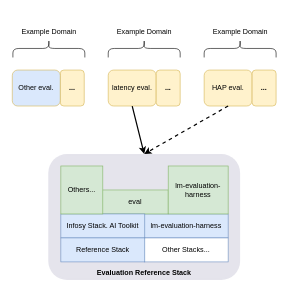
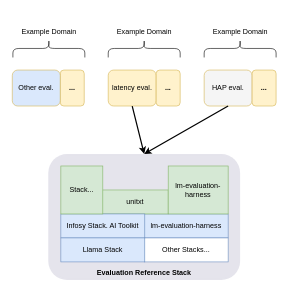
  <mxCell id="0" />
  <mxCell id="1" parent="0" />
- <mxCell id="2" value="HAP eval." style="rounded=1;whiteSpace=wrap;html=1;fillColor=#fff2cc;strokeColor=#d6b656;" parent="1" vertex="1"><mxGeometry x="340" y="116" width="80" height="60" as="geometry" /></mxCell>
+ <mxCell id="2" value="HAP eval." style="rounded=1;whiteSpace=wrap;html=1;fillColor=#f5f5f5;strokeColor=#d6b656;" parent="1" vertex="1"><mxGeometry x="340" y="116" width="80" height="60" as="geometry" /></mxCell>
  <mxCell id="3" value="&lt;b&gt;...&lt;/b&gt;" style="rounded=1;whiteSpace=wrap;html=1;fillColor=#fff2cc;strokeColor=#d6b656;" parent="1" vertex="1"><mxGeometry x="420" y="116" width="40" height="60" as="geometry" /></mxCell>
  <mxCell id="4" value="latency eval.&lt;span style=&quot;color: rgba(0, 0, 0, 0); font-family: monospace; font-size: 0px; text-align: start; text-wrap: nowrap;&quot;&gt;%3CmxGraphModel%3E%3Croot%3E%3CmxCell%20id%3D%220%22%2F%3E%3CmxCell%20id%3D%221%22%20parent%3D%220%22%2F%3E%3CmxCell%20id%3D%222%22%20value%3D%22HAP%20eval.%22%20style%3D%22rounded%3D1%3BwhiteSpace%3Dwrap%3Bhtml%3D1%3BfillColor%3D%23fff2cc%3BstrokeColor%3D%23d6b656%3B%22%20vertex%3D%221%22%20parent%3D%221%22%3E%3CmxGeometry%20x%3D%22360%22%20y%3D%22340%22%20width%3D%2280%22%20height%3D%2260%22%20as%3D%22geometry%22%2F%3E%3C%2FmxCell%3E%3CmxCell%20id%3D%223%22%20value%3D%22%26lt%3Bb%26gt%3B...%26lt%3B%2Fb%26gt%3B%22%20style%3D%22rounded%3D1%3BwhiteSpace%3Dwrap%3Bhtml%3D1%3BfillColor%3D%23fff2cc%3BstrokeColor%3D%23d6b656%3B%22%20vertex%3D%221%22%20parent%3D%221%22%3E%3CmxGeometry%20x%3D%22440%22%20y%3D%22340%22%20width%3D%2240%22%20height%3D%2260%22%20as%3D%22geometry%22%2F%3E%3C%2FmxCell%3E%3C%2Froot%3E%3C%2FmxGraphModel%3E&lt;/span&gt;" style="rounded=1;whiteSpace=wrap;html=1;fillColor=#fff2cc;strokeColor=#d6b656;" parent="1" vertex="1"><mxGeometry x="180" y="116" width="80" height="60" as="geometry" /></mxCell>
  <mxCell id="5" value="&lt;b&gt;...&lt;/b&gt;" style="rounded=1;whiteSpace=wrap;html=1;fillColor=#fff2cc;strokeColor=#d6b656;" parent="1" vertex="1"><mxGeometry x="260" y="116" width="40" height="60" as="geometry" /></mxCell>
  <mxCell id="6" value="&lt;b&gt;...&lt;/b&gt;" style="rounded=1;whiteSpace=wrap;html=1;fillColor=#fff2cc;strokeColor=#d6b656;" parent="1" vertex="1"><mxGeometry x="100" y="116" width="40" height="60" as="geometry" /></mxCell>
  <mxCell id="7" value="" style="shape=curlyBracket;whiteSpace=wrap;html=1;rounded=1;flipH=1;labelPosition=right;verticalLabelPosition=middle;align=left;verticalAlign=middle;size=0.5;rotation=270;" parent="1" vertex="1"><mxGeometry x="385" y="20" width="30" height="120" as="geometry" /></mxCell>
  <mxCell id="8" value="Example Domain" style="text;html=1;align=center;verticalAlign=middle;resizable=0;points=[];autosize=1;strokeColor=none;fillColor=none;" parent="1" vertex="1"><mxGeometry x="345" y="37" width="110" height="30" as="geometry" /></mxCell>
  <mxCell id="9" value="" style="shape=curlyBracket;whiteSpace=wrap;html=1;rounded=1;flipH=1;labelPosition=right;verticalLabelPosition=middle;align=left;verticalAlign=middle;size=0.5;rotation=270;" parent="1" vertex="1"><mxGeometry x="225" y="20" width="30" height="120" as="geometry" /></mxCell>
  <mxCell id="10" value="Example Domain" style="text;html=1;align=center;verticalAlign=middle;resizable=0;points=[];autosize=1;strokeColor=none;fillColor=none;" parent="1" vertex="1"><mxGeometry x="185" y="37" width="110" height="30" as="geometry" /></mxCell>
  <mxCell id="11" value="" style="endArrow=classic;html=1;rounded=0;exitX=0.5;exitY=1;exitDx=0;exitDy=0;strokeWidth=3;" parent="1" edge="1"><mxGeometry width="50" height="50" relative="1" as="geometry"><mxPoint x="400" y="256" as="sourcePoint" /><mxPoint x="400" y="256" as="targetPoint" /></mxGeometry></mxCell>
- <mxCell id="12" value="" style="endArrow=classic;html=1;rounded=0;exitX=0.5;exitY=1;exitDx=0;exitDy=0;strokeWidth=2;entryX=0.5;entryY=0;entryDx=0;entryDy=0;dashed=1;" parent="1" source="2" target="18" edge="1"><mxGeometry width="50" height="50" relative="1" as="geometry"><mxPoint x="390" y="186" as="sourcePoint" /><mxPoint x="363" y="226" as="targetPoint" /></mxGeometry></mxCell>
+ <mxCell id="12" value="" style="endArrow=classic;html=1;rounded=0;exitX=0.5;exitY=1;exitDx=0;exitDy=0;strokeWidth=2;entryX=0.5;entryY=0;entryDx=0;entryDy=0;" parent="1" source="2" target="18" edge="1"><mxGeometry width="50" height="50" relative="1" as="geometry"><mxPoint x="390" y="186" as="sourcePoint" /><mxPoint x="363" y="226" as="targetPoint" /></mxGeometry></mxCell>
  <mxCell id="13" value="Other eval." style="rounded=1;whiteSpace=wrap;html=1;fillColor=#dae8fc;strokeColor=#d6b656;" parent="1" vertex="1"><mxGeometry x="20" y="116" width="80" height="60" as="geometry" /></mxCell>
  <mxCell id="14" value="" style="shape=curlyBracket;whiteSpace=wrap;html=1;rounded=1;flipH=1;labelPosition=right;verticalLabelPosition=middle;align=left;verticalAlign=middle;size=0.5;rotation=270;" parent="1" vertex="1"><mxGeometry x="66" y="20" width="30" height="120" as="geometry" /></mxCell>
  <mxCell id="15" value="Example Domain" style="text;html=1;align=center;verticalAlign=middle;resizable=0;points=[];autosize=1;strokeColor=none;fillColor=none;" parent="1" vertex="1"><mxGeometry x="26" y="37" width="110" height="30" as="geometry" /></mxCell>
  <mxCell id="16" value="" style="endArrow=classic;html=1;rounded=0;exitX=0.5;exitY=1;exitDx=0;exitDy=0;strokeWidth=2;entryX=0.5;entryY=0;entryDx=0;entryDy=0;" parent="1" source="4" target="18" edge="1"><mxGeometry width="50" height="50" relative="1" as="geometry"><mxPoint x="290" y="246" as="sourcePoint" /><mxPoint x="372" y="324" as="targetPoint" /></mxGeometry></mxCell>
  <mxCell id="17" value="" style="group" parent="1" vertex="1" connectable="0"><mxGeometry x="80" y="256" width="320" height="210" as="geometry" /></mxCell>
  <mxCell id="18" value="&lt;b&gt;Evaluation Reference Stack&lt;/b&gt;" style="shape=ext;double=1;rounded=1;whiteSpace=wrap;html=1;verticalAlign=bottom;fillColor=light-dark(#e5e4ec, #3b394a);strokeColor=none;" parent="17" vertex="1"><mxGeometry width="320" height="210" as="geometry" /></mxCell>
  <mxCell id="19" value="lm-evaluation-harness" style="rounded=0;whiteSpace=wrap;html=1;fillColor=#dae8fc;strokeColor=#6c8ebf;" parent="17" vertex="1"><mxGeometry x="160" y="100" width="140" height="40" as="geometry" /></mxCell>
- <mxCell id="20" value="eval" style="rounded=0;whiteSpace=wrap;html=1;fillColor=#d5e8d4;strokeColor=#82b366;" parent="17" vertex="1"><mxGeometry x="90" y="60" width="110" height="40" as="geometry" /></mxCell>
+ <mxCell id="20" value="unitxt" style="rounded=0;whiteSpace=wrap;html=1;fillColor=#d5e8d4;strokeColor=#82b366;" parent="17" vertex="1"><mxGeometry x="90" y="60" width="110" height="40" as="geometry" /></mxCell>
  <mxCell id="21" value="Other Stacks..." style="rounded=0;whiteSpace=wrap;html=1;fillColor=#ffffff;strokeColor=#6c8ebf;" parent="17" vertex="1"><mxGeometry x="160" y="140" width="140" height="40" as="geometry" /></mxCell>
  <mxCell id="22" value="Infosy Stack. AI Toolkit" style="rounded=0;whiteSpace=wrap;html=1;fillColor=#dae8fc;strokeColor=#6c8ebf;" parent="17" vertex="1"><mxGeometry x="21" y="100" width="140" height="40" as="geometry" /></mxCell>
- <mxCell id="23" value="Reference Stack" style="rounded=0;whiteSpace=wrap;html=1;fillColor=#dae8fc;strokeColor=#6c8ebf;" parent="17" vertex="1"><mxGeometry x="21" y="140" width="140" height="40" as="geometry" /></mxCell>
+ <mxCell id="23" value="Llama Stack" style="rounded=0;whiteSpace=wrap;html=1;fillColor=#dae8fc;strokeColor=#6c8ebf;" parent="17" vertex="1"><mxGeometry x="21" y="140" width="140" height="40" as="geometry" /></mxCell>
  <mxCell id="24" value="lm-evaluation-harness" style="rounded=0;whiteSpace=wrap;html=1;fillColor=#d5e8d4;strokeColor=#82b366;" parent="17" vertex="1"><mxGeometry x="200" y="20" width="100" height="80" as="geometry" /></mxCell>
- <mxCell id="25" value="Others..." style="rounded=0;whiteSpace=wrap;html=1;fillColor=#d5e8d4;strokeColor=#82b366;" parent="17" vertex="1"><mxGeometry x="21" y="20" width="70" height="80" as="geometry" /></mxCell>
+ <mxCell id="25" value="Stack..." style="rounded=0;whiteSpace=wrap;html=1;fillColor=#d5e8d4;strokeColor=#82b366;" parent="17" vertex="1"><mxGeometry x="21" y="20" width="70" height="80" as="geometry" /></mxCell>
